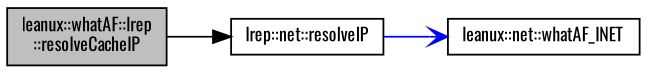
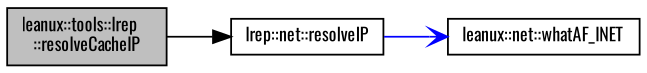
  digraph {
    fontname=Oswald
    rankdir=LR
    node [color=black fontname=Oswald fontsize=10 shape=record]
    edge [fontname=Oswald fontsize=10 labelfontname=Helvetica labelfontsize=10 style=solid]
-   n1 [fillcolor=grey75 fontcolor=black height=0.2 label="leanux::whatAF::lrep\l::resolveCacheIP" style=filled width=0.4]
+   n1 [fillcolor=grey75 fontcolor=black height=0.2 label="leanux::tools::lrep\l::resolveCacheIP" style=filled width=0.4]
    n2 [height=0.2 label="lrep::net::resolveIP" width=0.4]
    n3 [height=0.2 label="leanux::net::whatAF_INET" width=0.4]
    n1 -> n2 [arrowhead=normal color=black]
    n2 -> n3 [arrowhead=vee color=blue]
  }
